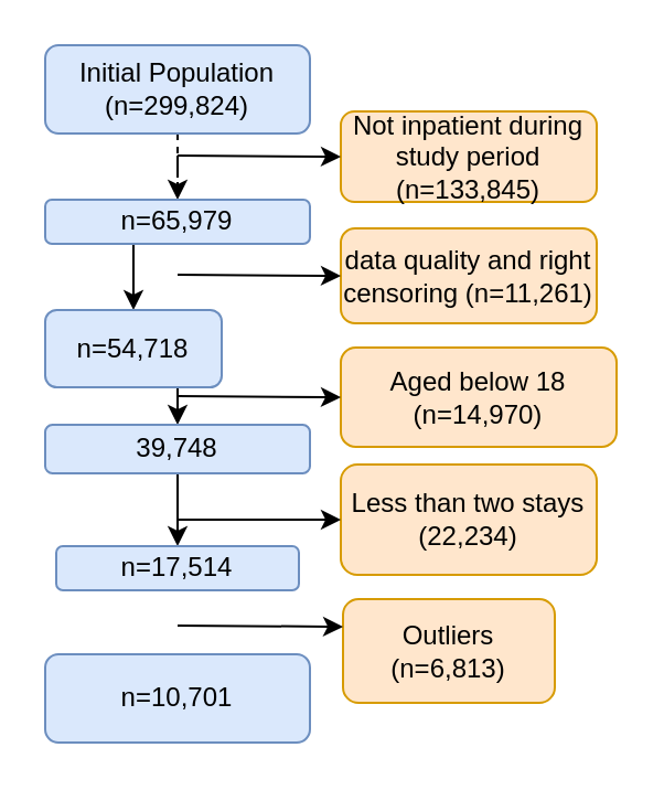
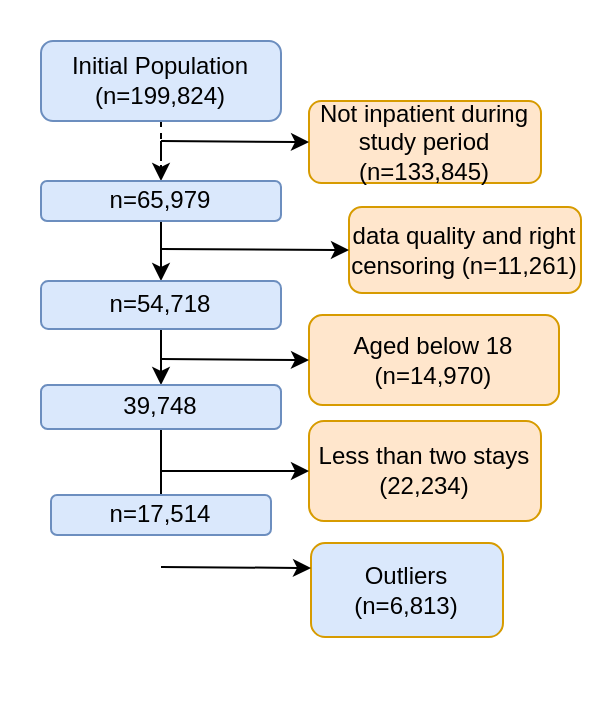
  <mxCell id="0" />
  <mxCell id="1" parent="0" />
  <mxCell id="2" value="" style="edgeStyle=orthogonalEdgeStyle;rounded=0;orthogonalLoop=1;jettySize=auto;html=1;dashed=1;" parent="1" source="3" target="5" edge="1"><mxGeometry relative="1" as="geometry" /></mxCell>
- <mxCell id="3" value="Initial Population&lt;br&gt;(n=299,824)" style="rounded=1;whiteSpace=wrap;html=1;fontSize=12;glass=0;strokeWidth=1;shadow=0;fillColor=#dae8fc;strokeColor=#6c8ebf;" parent="1" vertex="1"><mxGeometry x="20" y="20" width="120" height="40" as="geometry" /></mxCell>
+ <mxCell id="3" value="Initial Population&lt;br&gt;(n=199,824)" style="rounded=1;whiteSpace=wrap;html=1;fontSize=12;glass=0;strokeWidth=1;shadow=0;fillColor=#dae8fc;strokeColor=#6c8ebf;" parent="1" vertex="1"><mxGeometry x="20" y="20" width="120" height="40" as="geometry" /></mxCell>
  <mxCell id="4" style="edgeStyle=orthogonalEdgeStyle;rounded=0;orthogonalLoop=1;jettySize=auto;html=1;exitX=0.5;exitY=1;exitDx=0;exitDy=0;entryX=0.5;entryY=0;entryDx=0;entryDy=0;" parent="1" source="5" target="9" edge="1"><mxGeometry relative="1" as="geometry" /></mxCell>
  <mxCell id="5" value="n=65,979" style="rounded=1;whiteSpace=wrap;html=1;fontSize=12;glass=0;strokeWidth=1;shadow=0;fillColor=#dae8fc;strokeColor=#6c8ebf;" parent="1" vertex="1"><mxGeometry x="20" y="90" width="120" height="20" as="geometry" /></mxCell>
  <mxCell id="6" value="Not inpatient during study period (n=133,845)" style="rounded=1;whiteSpace=wrap;html=1;fontSize=12;glass=0;strokeWidth=1;shadow=0;fillColor=#ffe6cc;strokeColor=#d79b00;" parent="1" vertex="1"><mxGeometry x="154" y="50" width="116" height="41" as="geometry" /></mxCell>
  <mxCell id="7" value="" style="endArrow=classic;html=1;rounded=0;entryX=0;entryY=0.5;entryDx=0;entryDy=0;" parent="1" target="6" edge="1"><mxGeometry width="50" height="50" relative="1" as="geometry"><mxPoint x="80" y="70" as="sourcePoint" /><mxPoint x="170" y="50" as="targetPoint" /></mxGeometry></mxCell>
  <mxCell id="8" style="edgeStyle=orthogonalEdgeStyle;rounded=0;orthogonalLoop=1;jettySize=auto;html=1;exitX=0.5;exitY=1;exitDx=0;exitDy=0;entryX=0.5;entryY=0;entryDx=0;entryDy=0;" parent="1" source="9" target="13" edge="1"><mxGeometry relative="1" as="geometry" /></mxCell>
- <mxCell id="9" value="n=54,718" style="rounded=1;whiteSpace=wrap;html=1;fontSize=12;glass=0;strokeWidth=1;shadow=0;fillColor=#dae8fc;strokeColor=#6c8ebf;" parent="1" vertex="1"><mxGeometry x="20" y="140" width="80" height="35" as="geometry" /></mxCell>
- <mxCell id="10" value="data quality and right censoring (n=11,261)" style="rounded=1;whiteSpace=wrap;html=1;fontSize=12;glass=0;strokeWidth=1;shadow=0;fillColor=#ffe6cc;strokeColor=#d79b00;" parent="1" vertex="1"><mxGeometry x="154" y="103" width="116" height="43" as="geometry" /></mxCell>
+ <mxCell id="9" value="n=54,718" style="rounded=1;whiteSpace=wrap;html=1;fontSize=12;glass=0;strokeWidth=1;shadow=0;fillColor=#dae8fc;strokeColor=#6c8ebf;" parent="1" vertex="1"><mxGeometry x="20" y="140" width="120" height="24" as="geometry" /></mxCell>
+ <mxCell id="10" value="data quality and right censoring (n=11,261)" style="rounded=1;whiteSpace=wrap;html=1;fontSize=12;glass=0;strokeWidth=1;shadow=0;fillColor=#ffe6cc;strokeColor=#d79b00;" parent="1" vertex="1"><mxGeometry x="174" y="103" width="116" height="43" as="geometry" /></mxCell>
  <mxCell id="11" value="" style="endArrow=classic;html=1;rounded=0;entryX=0;entryY=0.5;entryDx=0;entryDy=0;" parent="1" target="10" edge="1"><mxGeometry width="50" height="50" relative="1" as="geometry"><mxPoint x="80" y="124" as="sourcePoint" /><mxPoint x="170" y="104" as="targetPoint" /></mxGeometry></mxCell>
- <mxCell id="12" style="edgeStyle=orthogonalEdgeStyle;rounded=0;orthogonalLoop=1;jettySize=auto;html=1;exitX=0.5;exitY=1;exitDx=0;exitDy=0;entryX=0.5;entryY=0;entryDx=0;entryDy=0;" parent="1" source="13" target="16" edge="1"><mxGeometry relative="1" as="geometry" /></mxCell>
+ <mxCell id="12" style="edgeStyle=orthogonalEdgeStyle;rounded=0;orthogonalLoop=1;jettySize=auto;html=1;exitX=0.5;exitY=1;exitDx=0;exitDy=0;entryX=0.5;entryY=0;entryDx=0;entryDy=0;endArrow=none;" parent="1" source="13" target="16" edge="1"><mxGeometry relative="1" as="geometry" /></mxCell>
  <mxCell id="13" value="&lt;div&gt;39,748&lt;/div&gt;" style="rounded=1;whiteSpace=wrap;html=1;fontSize=12;glass=0;strokeWidth=1;shadow=0;fillColor=#dae8fc;strokeColor=#6c8ebf;" parent="1" vertex="1"><mxGeometry x="20" y="192" width="120" height="22" as="geometry" /></mxCell>
  <mxCell id="14" value="Aged below 18&lt;br&gt;(n=14,970)" style="rounded=1;whiteSpace=wrap;html=1;fontSize=12;glass=0;strokeWidth=1;shadow=0;fillColor=#ffe6cc;strokeColor=#d79b00;" parent="1" vertex="1"><mxGeometry x="154" y="157" width="125" height="45" as="geometry" /></mxCell>
  <mxCell id="15" value="" style="endArrow=classic;html=1;rounded=0;entryX=0;entryY=0.5;entryDx=0;entryDy=0;" parent="1" target="14" edge="1"><mxGeometry width="50" height="50" relative="1" as="geometry"><mxPoint x="80" y="179" as="sourcePoint" /><mxPoint x="170" y="159" as="targetPoint" /></mxGeometry></mxCell>
  <mxCell id="16" value="&lt;div&gt;n=17,514&lt;/div&gt;" style="rounded=1;whiteSpace=wrap;html=1;fontSize=12;glass=0;strokeWidth=1;shadow=0;fillColor=#dae8fc;strokeColor=#6c8ebf;" parent="1" vertex="1"><mxGeometry x="25" y="247" width="110" height="20" as="geometry" /></mxCell>
  <mxCell id="17" value="Less than two stays&lt;br&gt;(22,234)" style="rounded=1;whiteSpace=wrap;html=1;fontSize=12;glass=0;strokeWidth=1;shadow=0;fillColor=#ffe6cc;strokeColor=#d79b00;" parent="1" vertex="1"><mxGeometry x="154" y="210" width="116" height="50" as="geometry" /></mxCell>
  <mxCell id="18" value="" style="endArrow=classic;html=1;rounded=0;entryX=0;entryY=0.5;entryDx=0;entryDy=0;" parent="1" target="17" edge="1"><mxGeometry width="50" height="50" relative="1" as="geometry"><mxPoint x="80" y="235" as="sourcePoint" /><mxPoint x="170" y="255" as="targetPoint" /></mxGeometry></mxCell>
- <mxCell id="19" value="n=10,701" style="rounded=1;whiteSpace=wrap;html=1;fontSize=12;glass=0;strokeWidth=1;shadow=0;fillColor=#dae8fc;strokeColor=#6c8ebf;" parent="1" vertex="1"><mxGeometry x="20" y="296" width="120" height="40" as="geometry" /></mxCell>
- <mxCell id="20" value="Outliers&lt;br&gt;(n=6,813)" style="rounded=1;whiteSpace=wrap;html=1;fontSize=12;glass=0;strokeWidth=1;shadow=0;fillColor=#ffe6cc;strokeColor=#d79b00;" parent="1" vertex="1"><mxGeometry x="155" y="271" width="96" height="47" as="geometry" /></mxCell>
+ <mxCell id="20" value="Outliers&lt;br&gt;(n=6,813)" style="rounded=1;whiteSpace=wrap;html=1;fontSize=12;glass=0;strokeWidth=1;shadow=0;fillColor=#dae8fc;strokeColor=#d79b00;" parent="1" vertex="1"><mxGeometry x="155" y="271" width="96" height="47" as="geometry" /></mxCell>
  <mxCell id="21" value="" style="endArrow=classic;html=1;rounded=0;entryX=0;entryY=0.5;entryDx=0;entryDy=0;" parent="1" edge="1"><mxGeometry width="50" height="50" relative="1" as="geometry"><mxPoint x="80" y="283" as="sourcePoint" /><mxPoint x="155" y="283.5" as="targetPoint" /></mxGeometry></mxCell>
